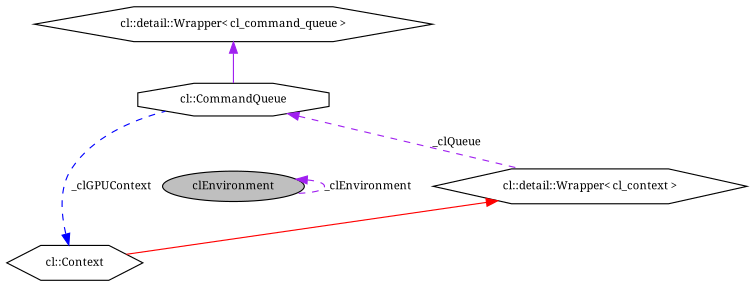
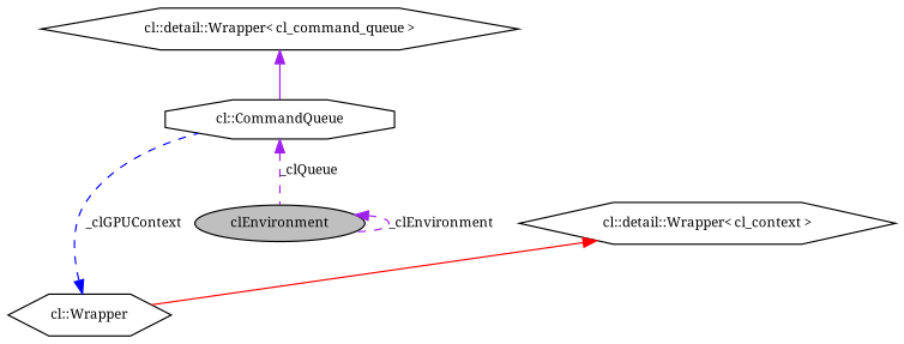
  digraph {
    fontname="Noto Serif"
    node [color=black fillcolor=white fontname="Noto Serif" fontsize=10 shape=hexagon style=filled]
    edge [color=purple dir=back fontname="Noto Serif" fontsize=10 labelfontname="FreeSans.ttf" labelfontsize=10 style=dashed]
    n1 [fillcolor=grey75 fontcolor=black height=0.2 label=clEnvironment shape=ellipse width=0.4]
-   n2 [height=0.2 label="cl::Context" width=0.4]
+   n2 [height=0.2 label="cl::Wrapper" width=0.4]
    n3 [height=0.2 label="cl::CommandQueue" shape=octagon width=0.4]
    n4 [height=0.2 label="cl::detail::Wrapper\< cl_context \>" width=0.4]
    n5 [height=0.2 label="cl::detail::Wrapper\< cl_command_queue \>" width=0.4]
    n1 -> n1 [label=_clEnvironment]
    n2 -> n3 [color=blue label=_clGPUContext]
-   n3 -> n4 [label=_clQueue]
+   n3 -> n1 [label=_clQueue]
    n4 -> n2 [color=red style=solid]
    n5 -> n3 [style=solid]
  }
